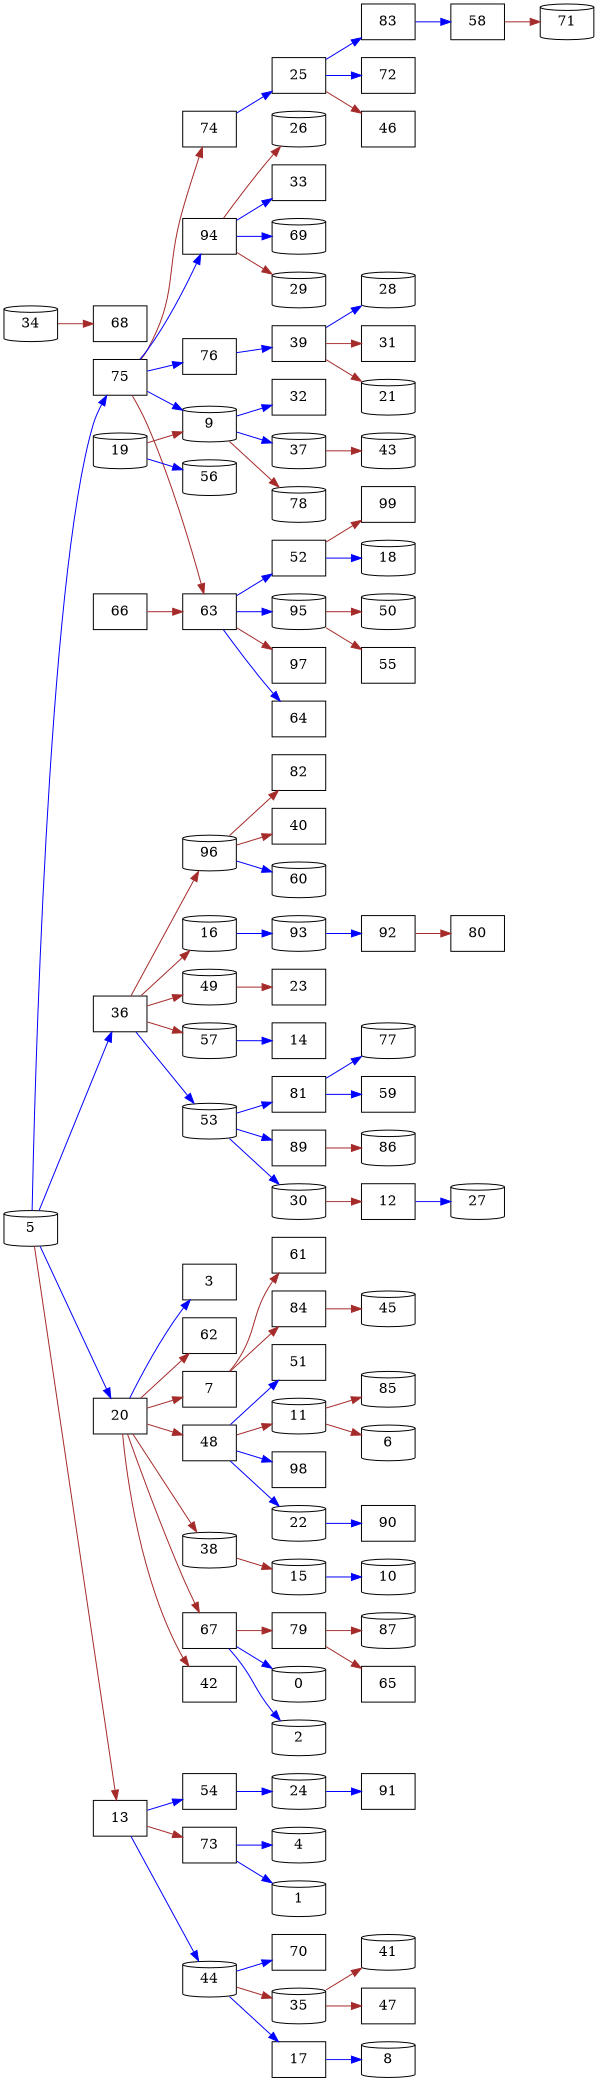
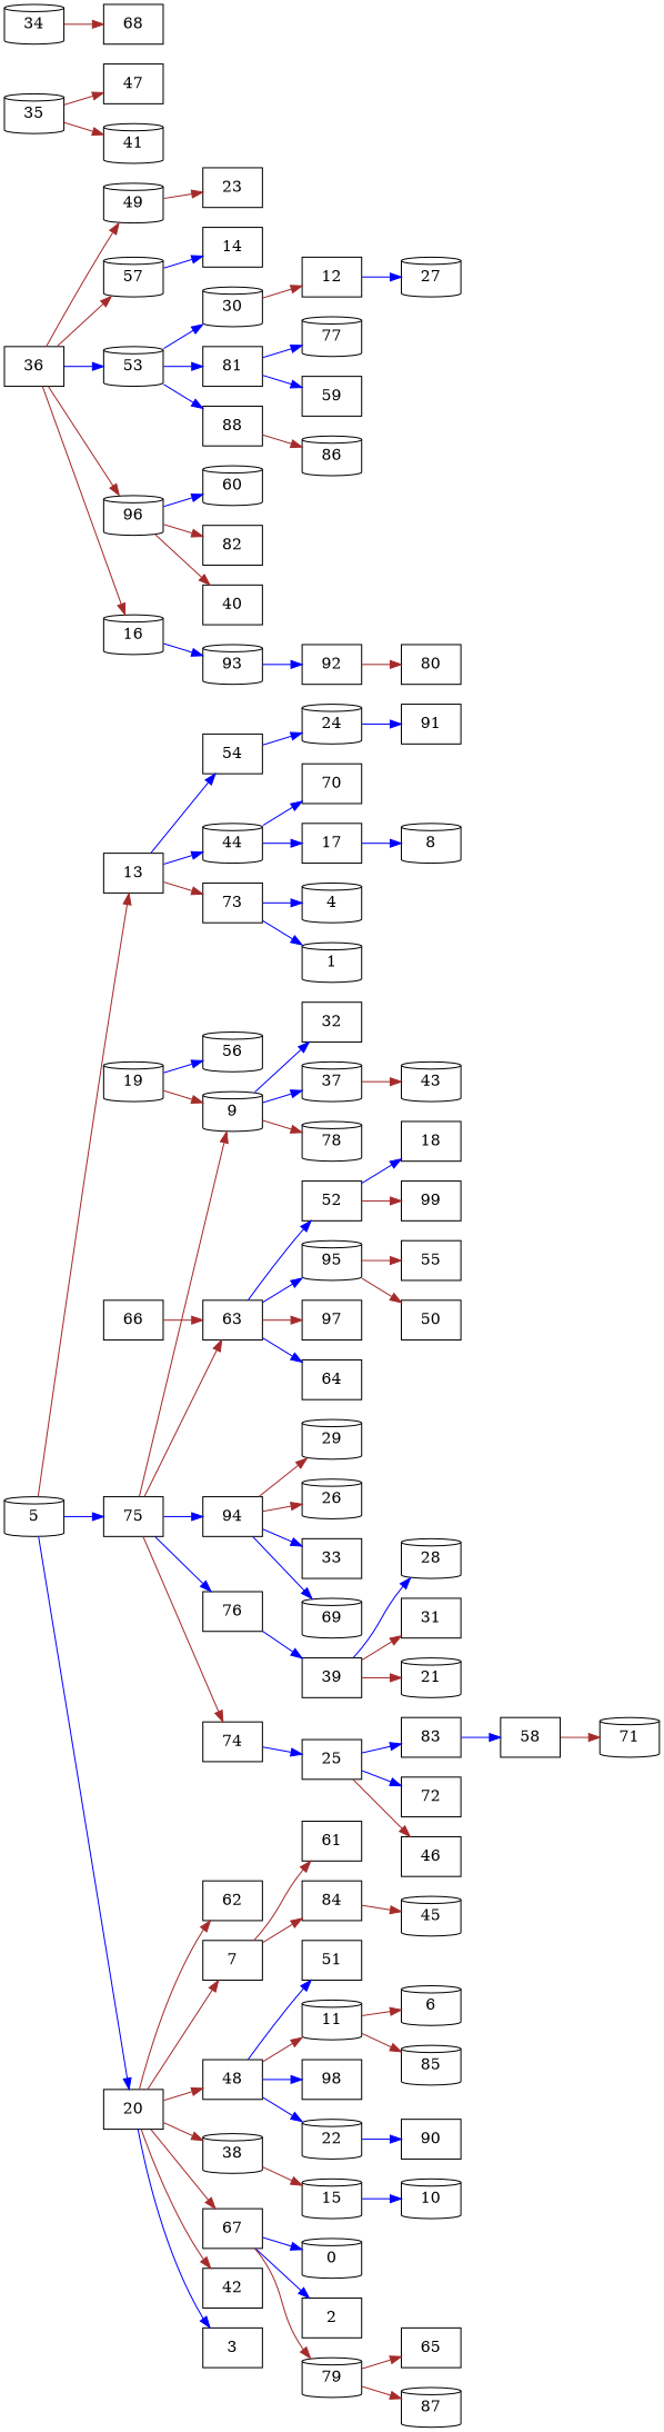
  digraph {
    rankdir=LR
    node [shape=box]
    edge [color=brown]
    5 [shape=cylinder]
    75
    36
    20
    13
    76
    74
    63
    94
    9 [shape=cylinder]
    49 [shape=cylinder]
    57 [shape=cylinder]
    53 [shape=cylinder]
    96 [shape=cylinder]
    16 [shape=cylinder]
    48
    38 [shape=cylinder]
    67
    42
    3
    62
    7
    54
    44 [shape=cylinder]
    73
    39
    25
    95 [shape=cylinder]
    97
    64
    52
    33
    69 [shape=cylinder]
    29 [shape=cylinder]
    26 [shape=cylinder]
    78 [shape=cylinder]
    32
    37 [shape=cylinder]
    23
    14
    30 [shape=cylinder]
    81
-   88 [label=89]
+   88
    60 [shape=cylinder]
    82
    40
    93 [shape=cylinder]
    51
    11 [shape=cylinder]
    98
    22 [shape=cylinder]
    15 [shape=cylinder]
    0 [shape=cylinder]
-   2 [shape=cylinder]
-   79
+   2
+   79 [shape=cylinder]
    61
    84
    24 [shape=cylinder]
    17
    70
    35 [shape=cylinder]
    1 [shape=cylinder]
    4 [shape=cylinder]
    21 [shape=cylinder]
    28 [shape=cylinder]
    31
    46
    83
    72
-   50 [shape=cylinder]
+   50
    55
    n72 [label=99]
-   18 [shape=cylinder]
+   18
    66
    43 [shape=cylinder]
    19 [shape=cylinder]
    56 [shape=cylinder]
    12
    77 [shape=cylinder]
    59
    86 [shape=cylinder]
    92
    85 [shape=cylinder]
    6 [shape=cylinder]
    90
    10 [shape=cylinder]
    65
    87 [shape=cylinder]
    45 [shape=cylinder]
    91
    8 [shape=cylinder]
    47
    41 [shape=cylinder]
    58
    27 [shape=cylinder]
    34 [shape=cylinder]
    68
    80
    71 [shape=cylinder]
    5 -> 75 [color=blue]
-   5 -> 36 [color=blue]
    5 -> 20 [color=blue]
    5 -> 13
    75 -> 76 [color=blue]
    75 -> 74
    75 -> 63
    75 -> 94 [color=blue]
-   75 -> 9 [color=blue]
+   75 -> 9
    36 -> 49
    36 -> 57
    36 -> 53 [color=blue]
    36 -> 96
    36 -> 16
    20 -> 48
    20 -> 38
    20 -> 67
    20 -> 42
    20 -> 3 [color=blue]
    20 -> 62
    20 -> 7
    13 -> 54 [color=blue]
    13 -> 44 [color=blue]
    13 -> 73
    76 -> 39 [color=blue]
    74 -> 25 [color=blue]
    63 -> 95 [color=blue]
    63 -> 97
    63 -> 64 [color=blue]
    63 -> 52 [color=blue]
    94 -> 33 [color=blue]
    94 -> 69 [color=blue]
    94 -> 29
    94 -> 26
    9 -> 78
    9 -> 32 [color=blue]
    9 -> 37 [color=blue]
    49 -> 23
    57 -> 14 [color=blue]
    53 -> 30 [color=blue]
    53 -> 81 [color=blue]
    53 -> 88 [color=blue]
    96 -> 60 [color=blue]
    96 -> 82
    96 -> 40
    16 -> 93 [color=blue]
    48 -> 51 [color=blue]
    48 -> 11
    48 -> 98 [color=blue]
    48 -> 22 [color=blue]
    38 -> 15
    67 -> 0 [color=blue]
    67 -> 2 [color=blue]
    67 -> 79
    7 -> 61
    7 -> 84
    54 -> 24 [color=blue]
    44 -> 17 [color=blue]
    44 -> 70 [color=blue]
-   44 -> 35
    73 -> 1 [color=blue]
    73 -> 4 [color=blue]
    39 -> 21
    39 -> 28 [color=blue]
    39 -> 31
    25 -> 46
    25 -> 83 [color=blue]
    25 -> 72 [color=blue]
    95 -> 50
    95 -> 55
    52 -> n72
    52 -> 18 [color=blue]
    37 -> 43
    30 -> 12
    81 -> 77 [color=blue]
    81 -> 59 [color=blue]
    88 -> 86
    93 -> 92 [color=blue]
    11 -> 85
    11 -> 6
    22 -> 90 [color=blue]
    15 -> 10 [color=blue]
    79 -> 65
    79 -> 87
    84 -> 45
    24 -> 91 [color=blue]
    17 -> 8 [color=blue]
    35 -> 47
    35 -> 41
    83 -> 58 [color=blue]
    66 -> 63
    19 -> 9
    19 -> 56 [color=blue]
    12 -> 27 [color=blue]
    92 -> 80
    58 -> 71
    34 -> 68
  }
